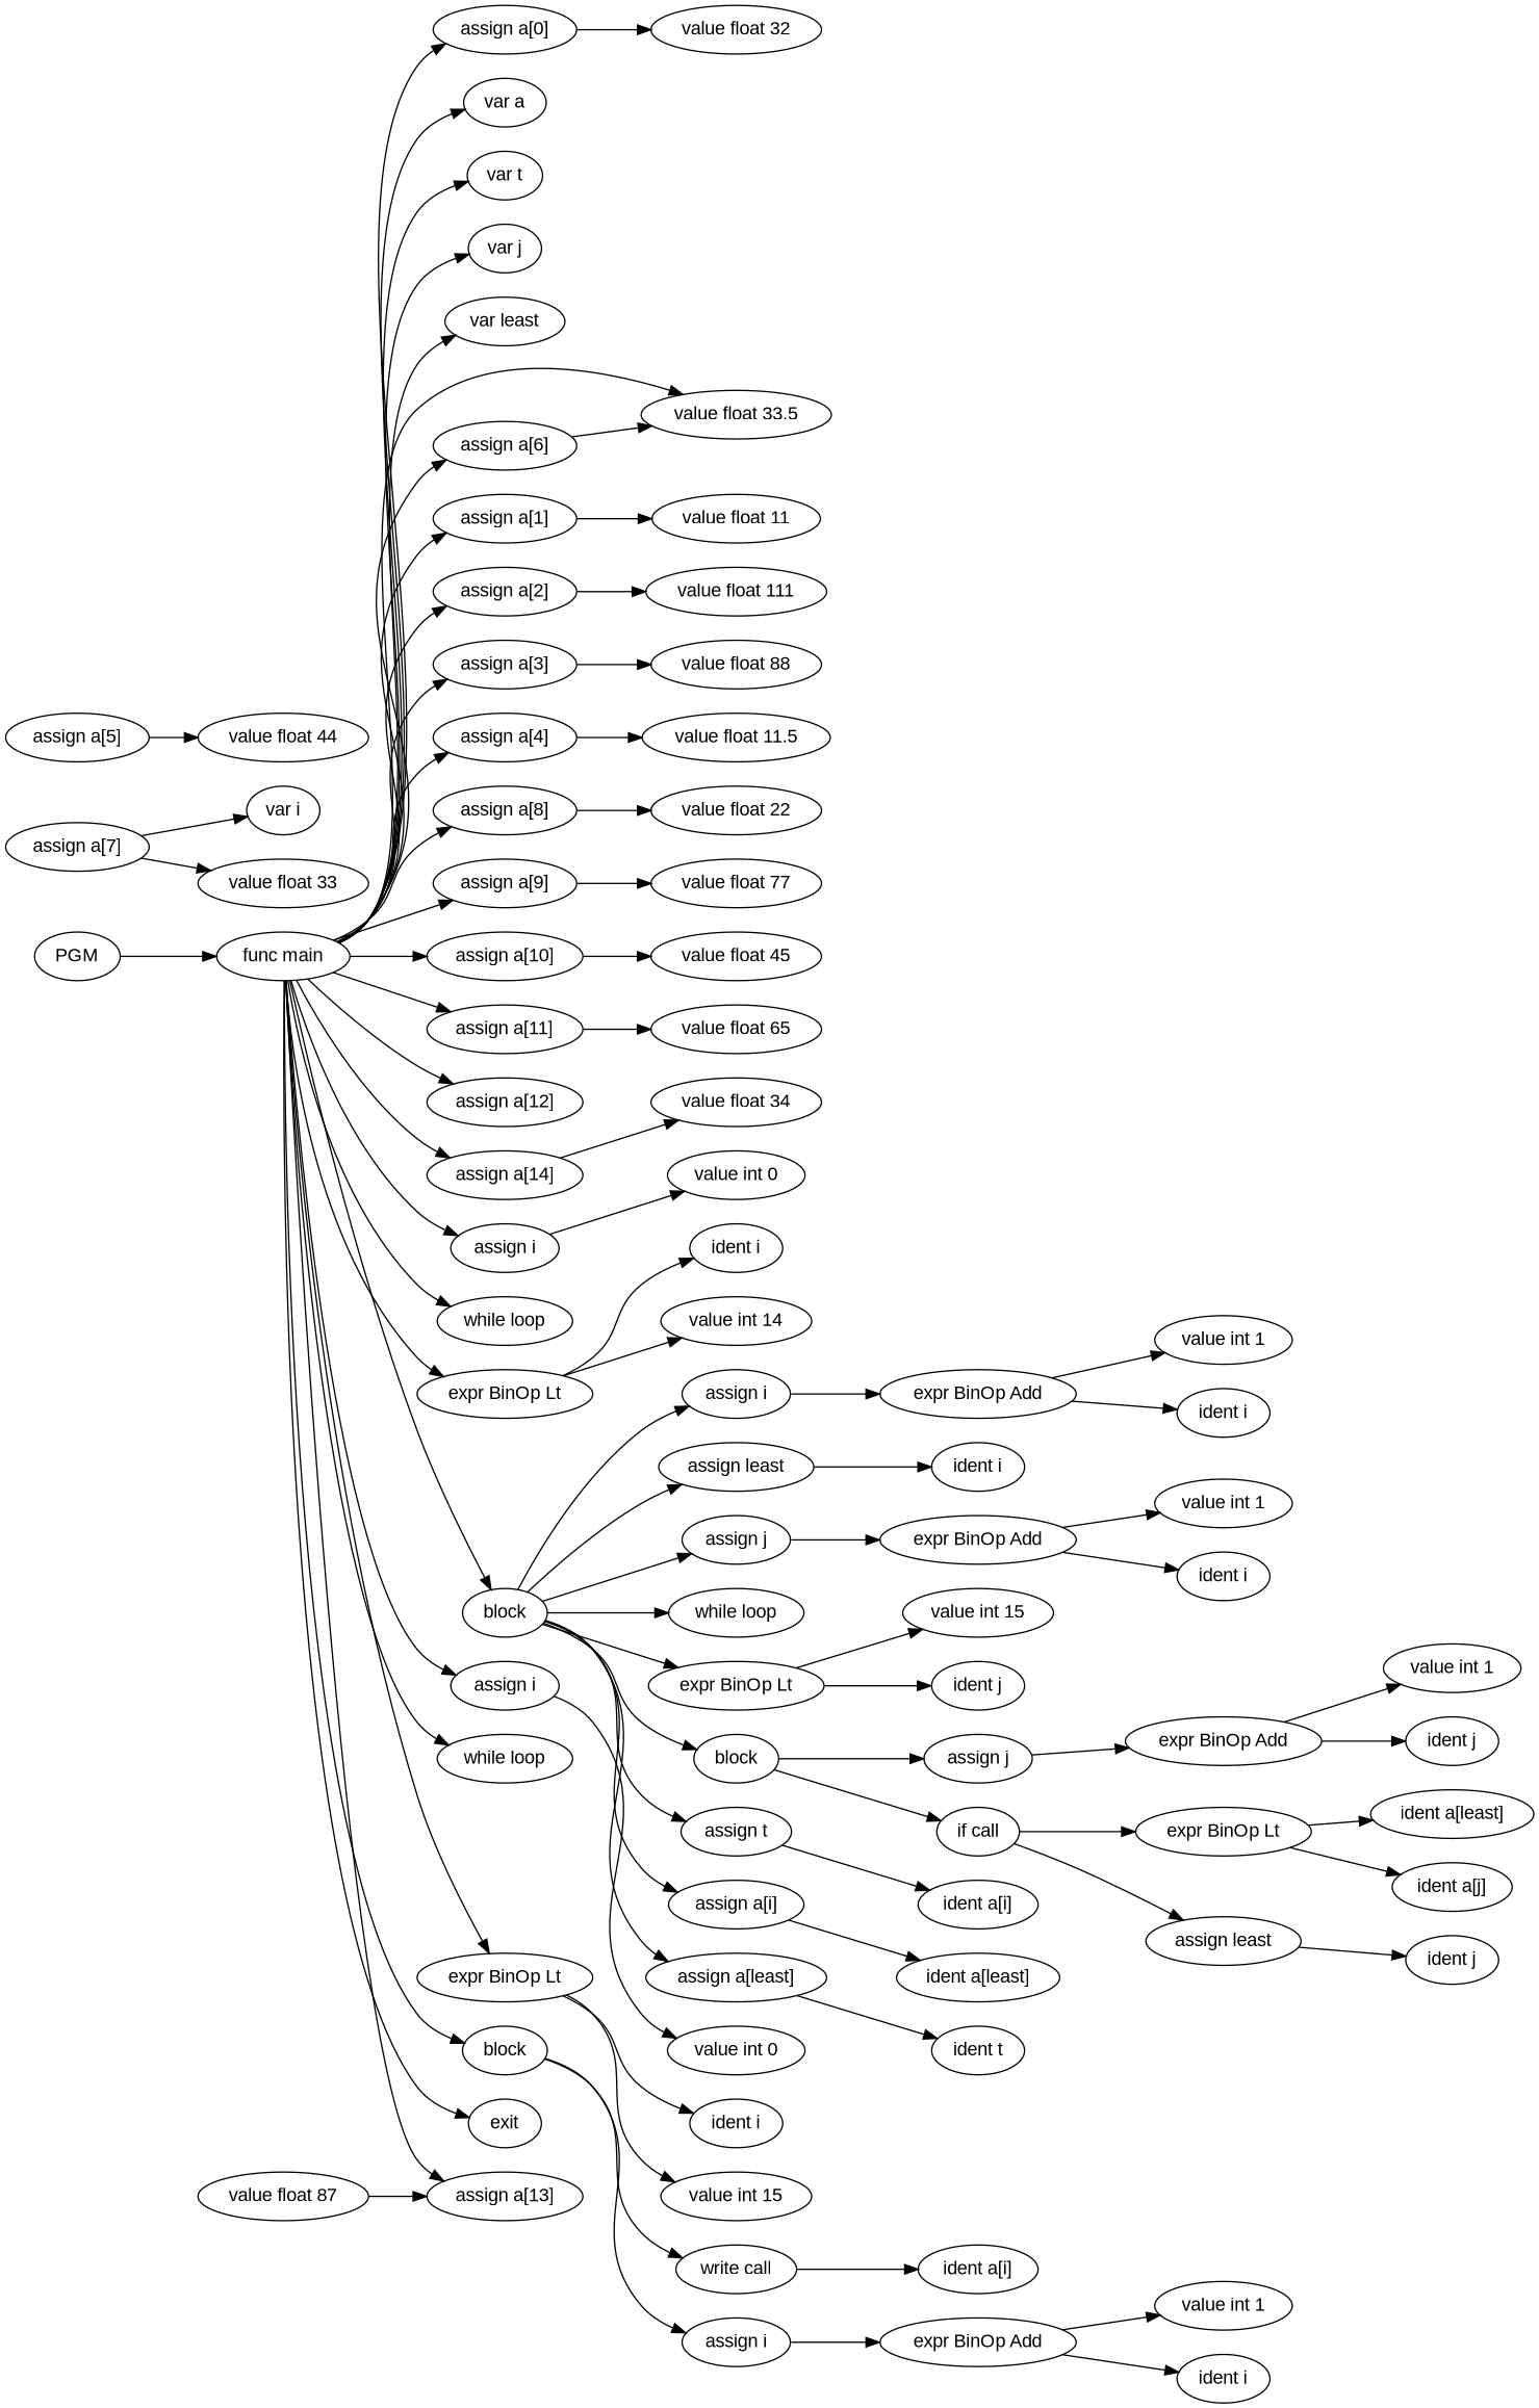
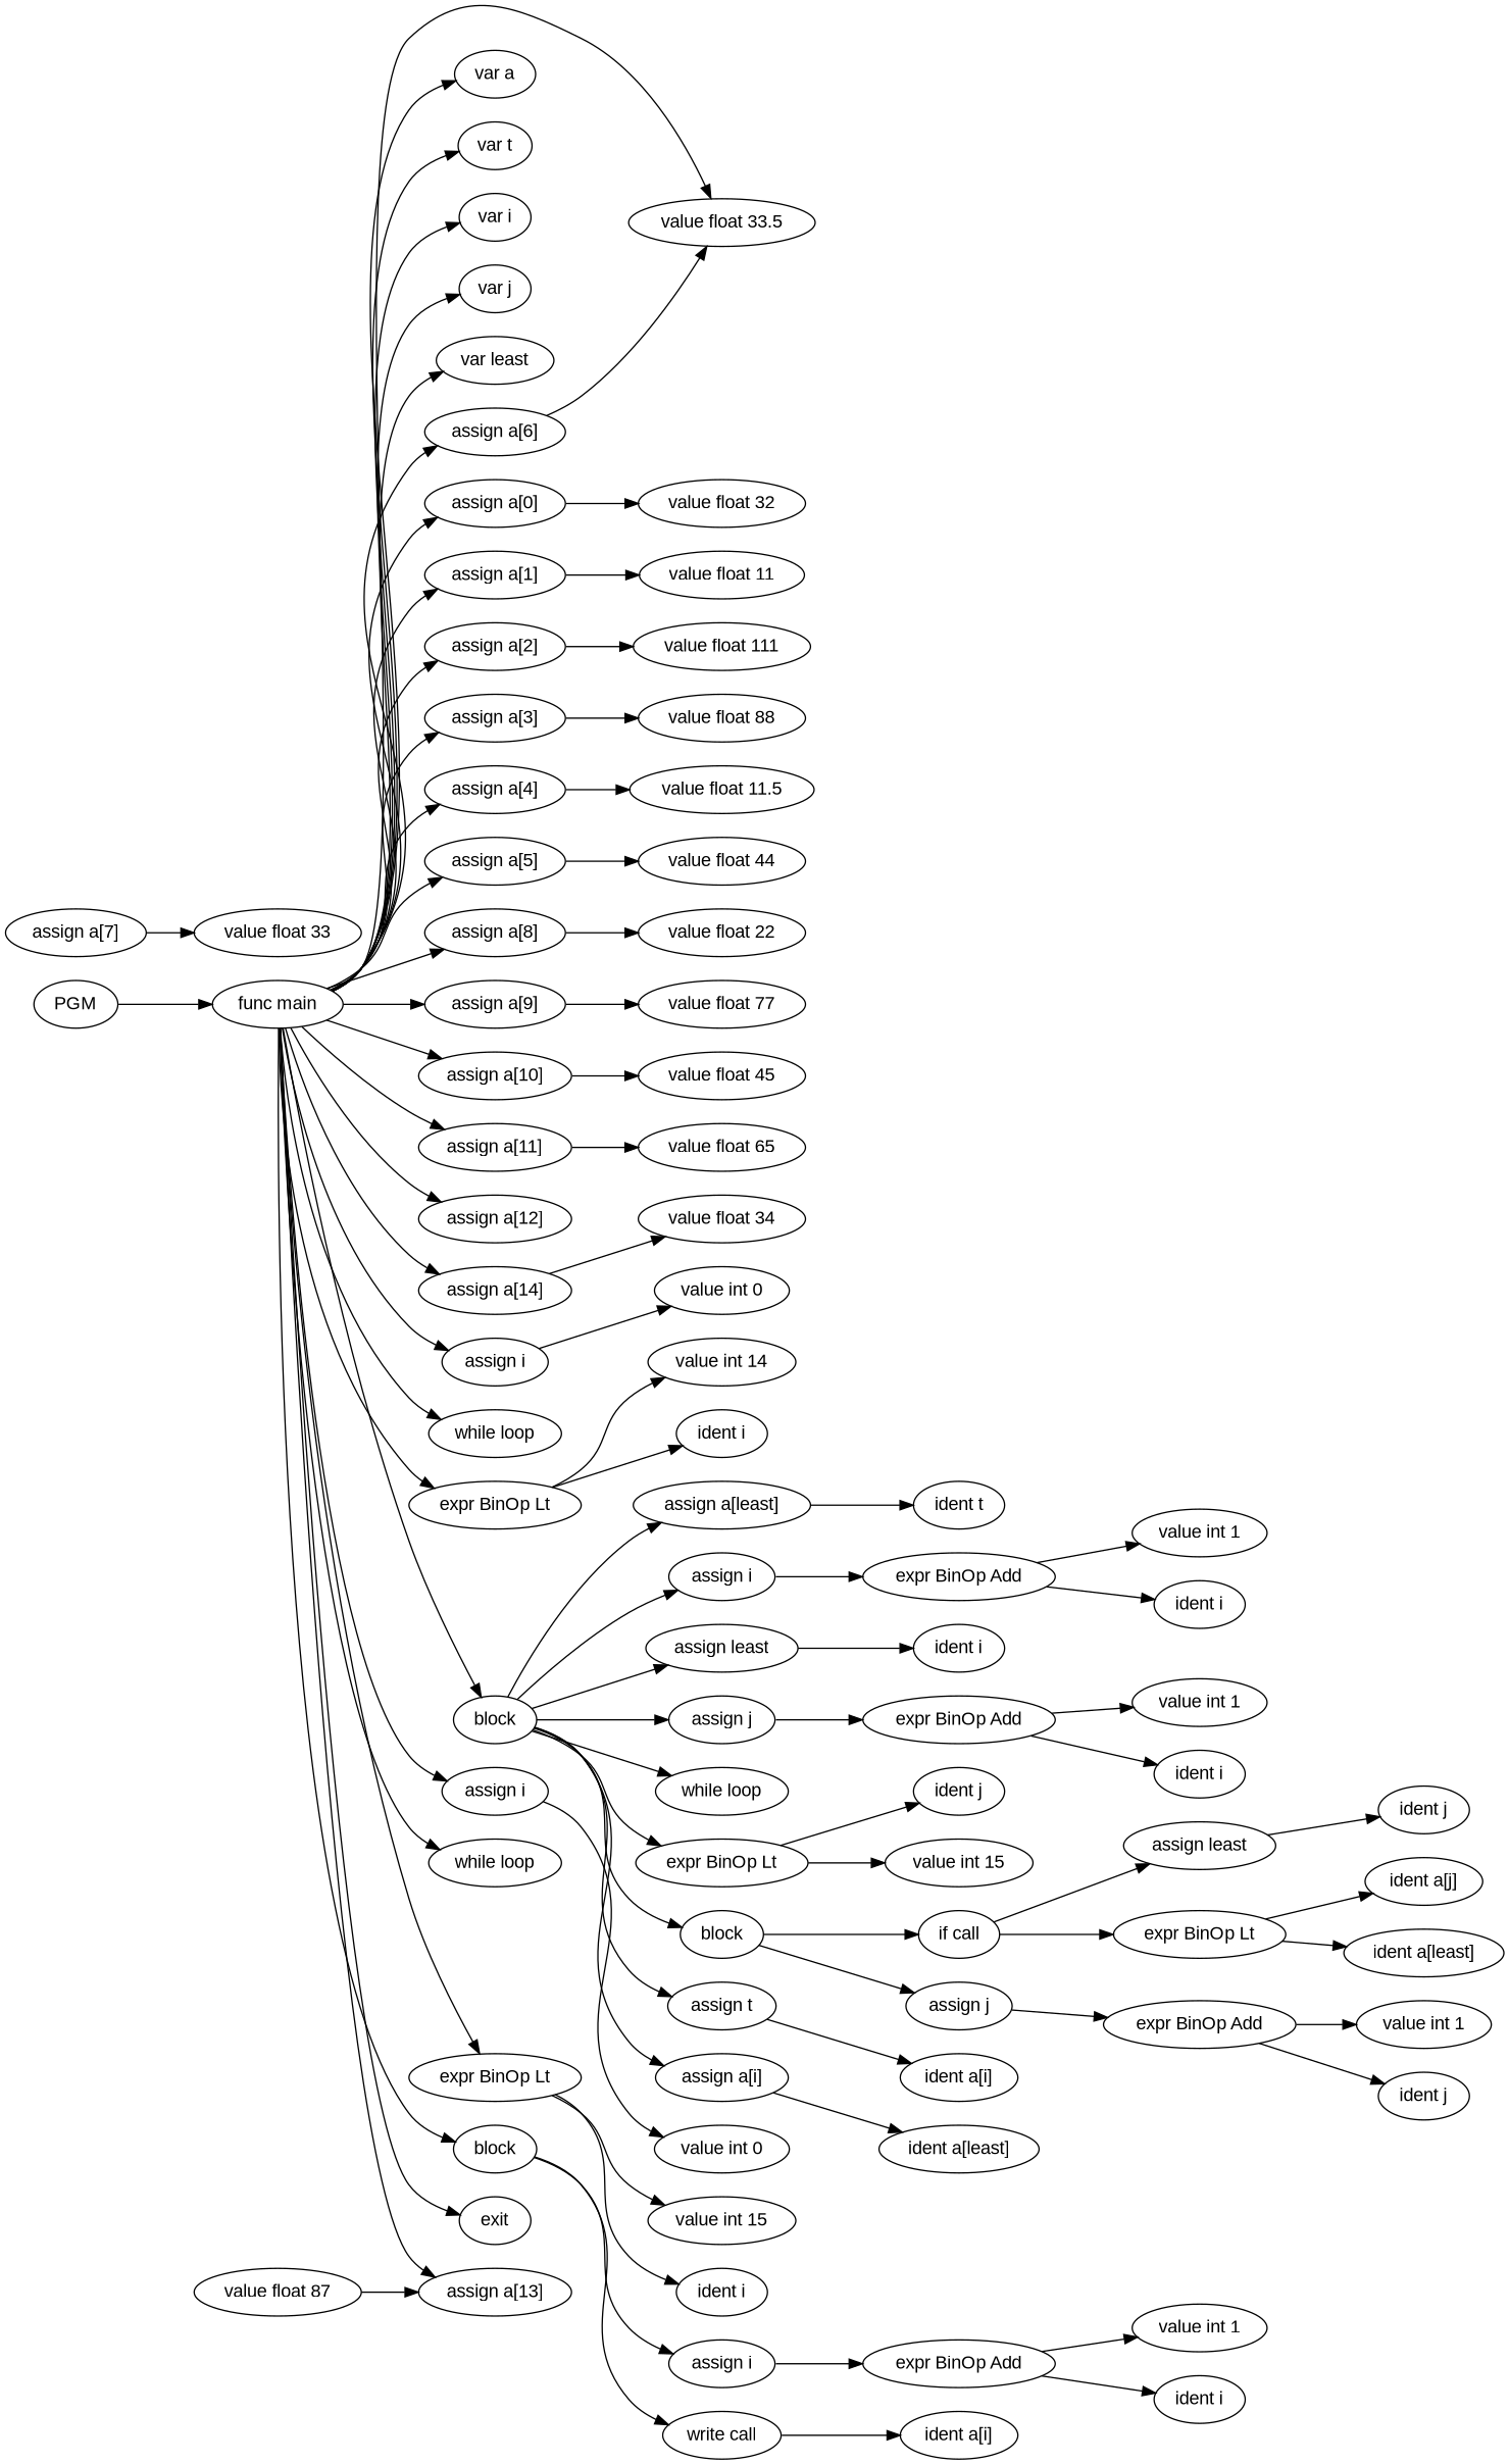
  digraph {
    fontname="Liberation Sans"
    rankdir=LR
    node [fontname="Liberation Sans" shape=ellipse]
    edge [fontname="Liberation Sans"]
    n1 [label=PGM]
    n2 [label="func main"]
    n3 [label="var a"]
    n4 [label="var t"]
    n5 [label="var i"]
    n6 [label="var j"]
    n7 [label="var least"]
    n8 [label="assign a[0]"]
    n9 [label="assign a[1]"]
    n10 [label="assign a[2]"]
    n11 [label="assign a[3]"]
    n12 [label="assign a[4]"]
    n13 [label="assign a[5]"]
    n14 [label="assign a[6]"]
    n15 [label="assign a[8]"]
    n16 [label="assign a[9]"]
    n17 [label="assign a[10]"]
    n18 [label="assign a[11]"]
    n19 [label="assign a[12]"]
    n20 [label="assign a[13]"]
    n21 [label="assign a[14]"]
    n22 [label="assign i"]
    n23 [label="while loop"]
    n24 [label="expr BinOp Lt"]
    n25 [label=block]
    n26 [label="assign i"]
    n27 [label="while loop"]
    n28 [label="expr BinOp Lt"]
    n29 [label=block]
    n30 [label=exit]
    n31 [label="value float 33.5"]
    n32 [label="value float 32"]
    n33 [label="value float 11"]
    n34 [label="value float 111"]
    n35 [label="value float 88"]
    n36 [label="value float 11.5"]
    n37 [label="value float 44"]
    n38 [label="assign a[7]"]
    n39 [label="value float 33"]
    n40 [label="value float 22"]
    n41 [label="value float 77"]
    n42 [label="value float 45"]
    n43 [label="value float 65"]
    n44 [label="value float 34"]
    n45 [label="value int 0"]
    n46 [label="ident i"]
    n47 [label="value int 14"]
    n48 [label="assign least"]
    n49 [label="assign j"]
    n50 [label="while loop"]
    n51 [label="expr BinOp Lt"]
    n52 [label=block]
    n53 [label="assign t"]
    n54 [label="assign a[i]"]
    n55 [label="assign a[least]"]
    n56 [label="assign i"]
    n57 [label="value int 0"]
    n58 [label="ident i"]
    n59 [label="value int 15"]
    n60 [label="write call"]
    n61 [label="assign i"]
    n62 [label="value float 87"]
    n63 [label="ident i"]
    n64 [label="expr BinOp Add"]
    n65 [label="ident j"]
    n66 [label="value int 15"]
    n67 [label="if call"]
    n68 [label="assign j"]
    n69 [label="ident a[i]"]
    n70 [label="ident a[least]"]
    n71 [label="ident t"]
    n72 [label="expr BinOp Add"]
    n73 [label="ident i"]
    n74 [label="value int 1"]
    n75 [label="expr BinOp Lt"]
    n76 [label="assign least"]
    n77 [label="expr BinOp Add"]
    n78 [label="ident a[j]"]
    n79 [label="ident a[least]"]
    n80 [label="ident j"]
    n81 [label="ident j"]
    n82 [label="value int 1"]
    n83 [label="ident i"]
    n84 [label="value int 1"]
    n85 [label="ident a[i]"]
    n86 [label="expr BinOp Add"]
    n87 [label="ident i"]
    n88 [label="value int 1"]
    n1 -> n2
    n2 -> n3
    n2 -> n4
-   n38 -> n5
+   n2 -> n5
    n2 -> n6
    n2 -> n7
    n2 -> n8
    n2 -> n9
    n2 -> n10
    n2 -> n11
    n2 -> n12
+   n2 -> n13
    n2 -> n14
    n2 -> n15
    n2 -> n16
    n2 -> n17
    n2 -> n18
    n2 -> n19
    n2 -> n20
    n2 -> n21
    n2 -> n22
    n2 -> n23
    n2 -> n24
    n2 -> n25
    n2 -> n26
    n2 -> n27
    n2 -> n28
    n2 -> n29
    n2 -> n30
    n2 -> n31
    n8 -> n32
    n9 -> n33
    n10 -> n34
    n11 -> n35
    n12 -> n36
    n13 -> n37
    n14 -> n31
    n15 -> n40
    n16 -> n41
    n17 -> n42
    n18 -> n43
    n21 -> n44
    n22 -> n45
    n24 -> n46
    n24 -> n47
    n25 -> n48
    n25 -> n49
    n25 -> n50
    n25 -> n51
    n25 -> n52
    n25 -> n53
    n25 -> n54
    n25 -> n55
    n25 -> n56
    n26 -> n57
    n28 -> n58
    n28 -> n59
    n29 -> n60
    n29 -> n61
    n38 -> n39
    n48 -> n63
    n49 -> n64
    n51 -> n65
    n51 -> n66
    n52 -> n67
    n52 -> n68
    n53 -> n69
    n54 -> n70
    n55 -> n71
    n56 -> n72
    n60 -> n85
    n61 -> n86
    n62 -> n20
    n64 -> n73
    n64 -> n74
    n67 -> n75
    n67 -> n76
    n68 -> n77
    n72 -> n83
    n72 -> n84
    n75 -> n78
    n75 -> n79
    n76 -> n80
    n77 -> n81
    n77 -> n82
    n86 -> n87
    n86 -> n88
  }
